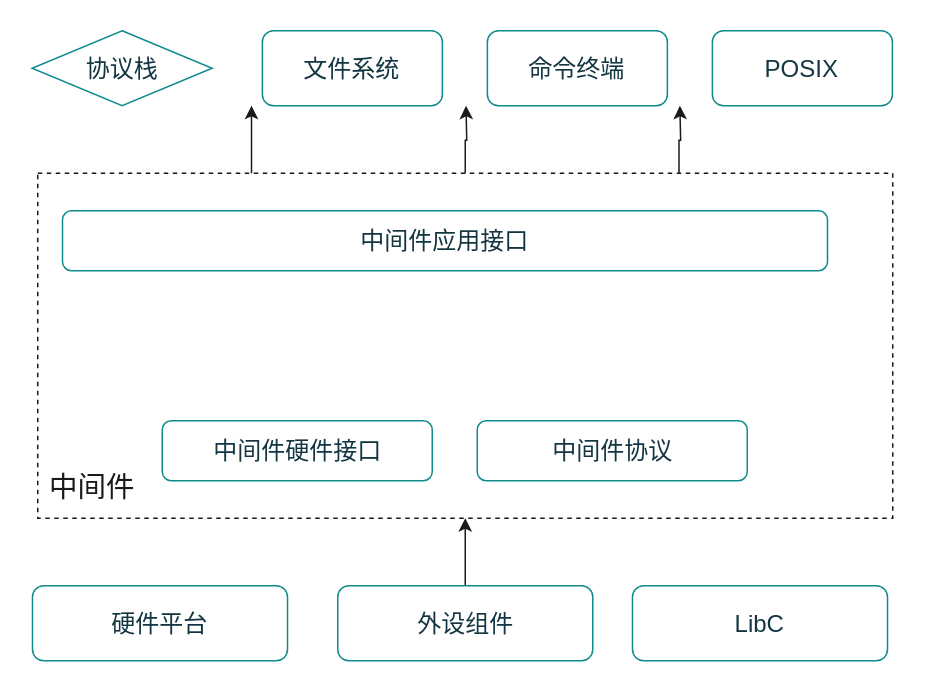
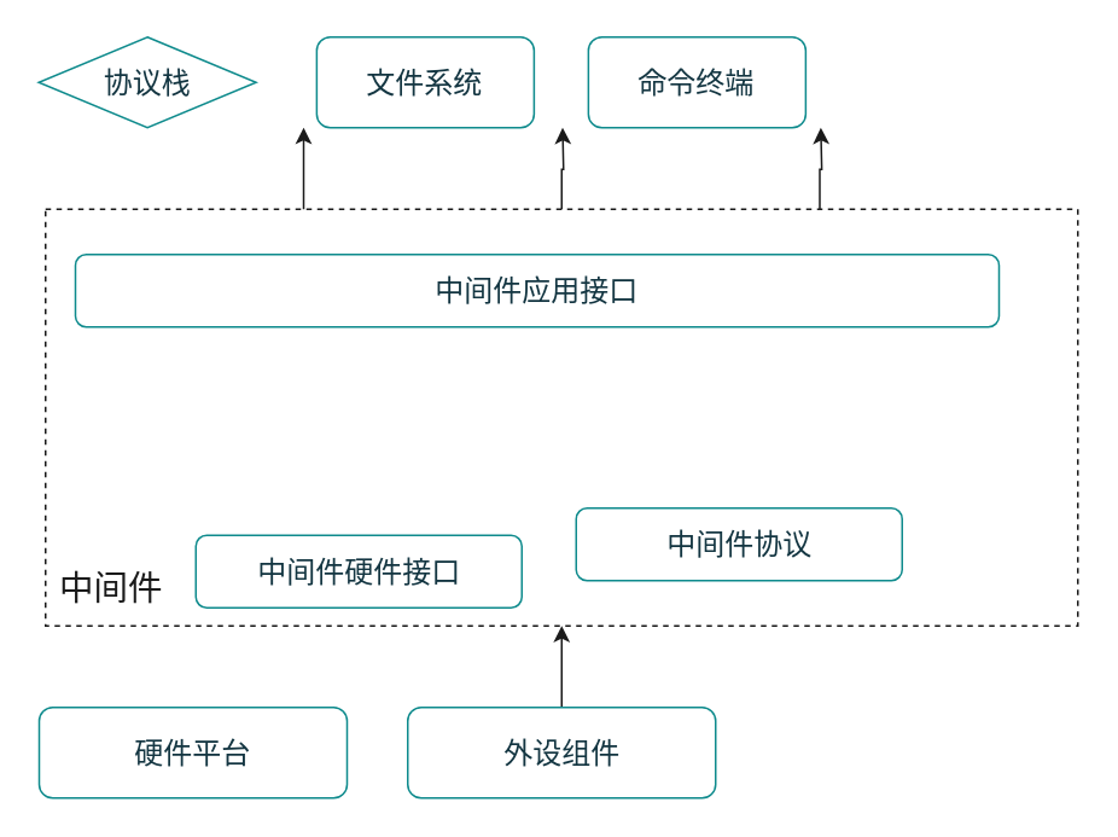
  <mxCell id="0" />
  <mxCell id="1" parent="0" />
  <mxCell id="2" value="&lt;span style=&quot;font-size: 16px&quot;&gt;硬件平台&lt;/span&gt;" style="rounded=1;whiteSpace=wrap;html=1;sketch=0;fontColor=#143642;strokeColor=#0F8B8D;fillColor=#FFFFFF;" vertex="1" parent="1"><mxGeometry x="21" y="390" width="170" height="50" as="geometry" /></mxCell>
  <mxCell id="3" style="edgeStyle=orthogonalEdgeStyle;rounded=0;orthogonalLoop=1;jettySize=auto;html=1;exitX=0.5;exitY=0;exitDx=0;exitDy=0;entryX=0.5;entryY=1;entryDx=0;entryDy=0;endArrow=classic;endFill=1;strokeColor=#1A1A1A;" edge="1" parent="1" source="4" target="16"><mxGeometry relative="1" as="geometry" /></mxCell>
  <mxCell id="4" value="&lt;span style=&quot;font-size: 16px&quot;&gt;外设组件&lt;/span&gt;" style="rounded=1;whiteSpace=wrap;html=1;sketch=0;fontColor=#143642;strokeColor=#0F8B8D;fillColor=#FFFFFF;" vertex="1" parent="1"><mxGeometry x="224.5" y="390" width="170" height="50" as="geometry" /></mxCell>
- <mxCell id="5" value="&lt;span style=&quot;font-size: 16px&quot;&gt;LibC&lt;/span&gt;" style="rounded=1;whiteSpace=wrap;html=1;sketch=0;fontColor=#143642;strokeColor=#0F8B8D;fillColor=#FFFFFF;" vertex="1" parent="1"><mxGeometry x="421" y="390" width="170" height="50" as="geometry" /></mxCell>
- <mxCell id="6" value="&lt;span style=&quot;font-size: 16px&quot;&gt;中间件硬件接口&lt;/span&gt;" style="rounded=1;whiteSpace=wrap;html=1;sketch=0;fontColor=#143642;strokeColor=#0F8B8D;fillColor=#FFFFFF;" vertex="1" parent="1"><mxGeometry x="107.5" y="280" width="180" height="40" as="geometry" /></mxCell>
+ <mxCell id="6" value="&lt;span style=&quot;font-size: 16px&quot;&gt;中间件硬件接口&lt;/span&gt;" style="rounded=1;whiteSpace=wrap;html=1;sketch=0;fontColor=#143642;strokeColor=#0F8B8D;fillColor=#FFFFFF;" vertex="1" parent="1"><mxGeometry x="107.5" y="295" width="180" height="40" as="geometry" /></mxCell>
  <mxCell id="7" value="&lt;span style=&quot;font-size: 16px&quot;&gt;中间件协议&lt;/span&gt;" style="rounded=1;whiteSpace=wrap;html=1;sketch=0;fontColor=#143642;strokeColor=#0F8B8D;fillColor=#FFFFFF;" vertex="1" parent="1"><mxGeometry x="317.5" y="280" width="180" height="40" as="geometry" /></mxCell>
  <mxCell id="8" value="&lt;span style=&quot;font-size: 16px&quot;&gt;中间件应用接口&lt;/span&gt;" style="rounded=1;whiteSpace=wrap;html=1;sketch=0;fontColor=#143642;strokeColor=#0F8B8D;fillColor=#FFFFFF;" vertex="1" parent="1"><mxGeometry x="41" y="140" width="510" height="40" as="geometry" /></mxCell>
  <mxCell id="9" value="&lt;span style=&quot;font-size: 16px&quot;&gt;协议栈&lt;/span&gt;" style="rhombus;whiteSpace=wrap;html=1;sketch=0;fontColor=#143642;strokeColor=#0F8B8D;fillColor=#FFFFFF;" vertex="1" parent="1"><mxGeometry x="20.75" y="20" width="120" height="50" as="geometry" /></mxCell>
  <mxCell id="10" value="&lt;span style=&quot;font-size: 16px&quot;&gt;文件系统&lt;/span&gt;" style="rounded=1;whiteSpace=wrap;html=1;sketch=0;fontColor=#143642;strokeColor=#0F8B8D;fillColor=#FFFFFF;" vertex="1" parent="1"><mxGeometry x="174.25" y="20" width="120" height="50" as="geometry" /></mxCell>
  <mxCell id="11" value="&lt;span style=&quot;font-size: 16px&quot;&gt;命令终端&lt;/span&gt;" style="rounded=1;whiteSpace=wrap;html=1;sketch=0;fontColor=#143642;strokeColor=#0F8B8D;fillColor=#FFFFFF;" vertex="1" parent="1"><mxGeometry x="324.25" y="20" width="120" height="50" as="geometry" /></mxCell>
- <mxCell id="12" value="&lt;span style=&quot;font-size: 16px&quot;&gt;POSIX&lt;/span&gt;" style="rounded=1;whiteSpace=wrap;html=1;sketch=0;fontColor=#143642;strokeColor=#0F8B8D;fillColor=#FFFFFF;" vertex="1" parent="1"><mxGeometry x="474.25" y="20" width="120" height="50" as="geometry" /></mxCell>
  <mxCell id="13" style="edgeStyle=orthogonalEdgeStyle;rounded=0;orthogonalLoop=1;jettySize=auto;html=1;exitX=0.5;exitY=0;exitDx=0;exitDy=0;endArrow=classic;endFill=1;strokeColor=#1A1A1A;" edge="1" parent="1" source="16"><mxGeometry relative="1" as="geometry"><mxPoint x="310" y="70" as="targetPoint" /></mxGeometry></mxCell>
  <mxCell id="14" style="edgeStyle=orthogonalEdgeStyle;rounded=0;orthogonalLoop=1;jettySize=auto;html=1;exitX=0.25;exitY=0;exitDx=0;exitDy=0;endArrow=classic;endFill=1;strokeColor=#1A1A1A;" edge="1" parent="1" source="16"><mxGeometry relative="1" as="geometry"><mxPoint x="167" y="70" as="targetPoint" /></mxGeometry></mxCell>
  <mxCell id="15" style="edgeStyle=orthogonalEdgeStyle;rounded=0;orthogonalLoop=1;jettySize=auto;html=1;exitX=0.75;exitY=0;exitDx=0;exitDy=0;endArrow=classic;endFill=1;strokeColor=#1A1A1A;" edge="1" parent="1" source="16"><mxGeometry relative="1" as="geometry"><mxPoint x="452.571" y="70" as="targetPoint" /></mxGeometry></mxCell>
  <mxCell id="16" value="" style="rounded=0;whiteSpace=wrap;html=1;fillColor=none;dashed=1;strokeColor=#1A1A1A;" vertex="1" parent="1"><mxGeometry x="24.5" y="115" width="570" height="230" as="geometry" /></mxCell>
  <mxCell id="17" value="&lt;font color=&quot;#1a1a1a&quot; style=&quot;font-size: 19px&quot;&gt;中间件&lt;/font&gt;" style="text;html=1;strokeColor=none;fillColor=none;align=center;verticalAlign=middle;whiteSpace=wrap;rounded=0;dashed=1;" vertex="1" parent="1"><mxGeometry x="21" y="310" width="80" height="30" as="geometry" /></mxCell>
